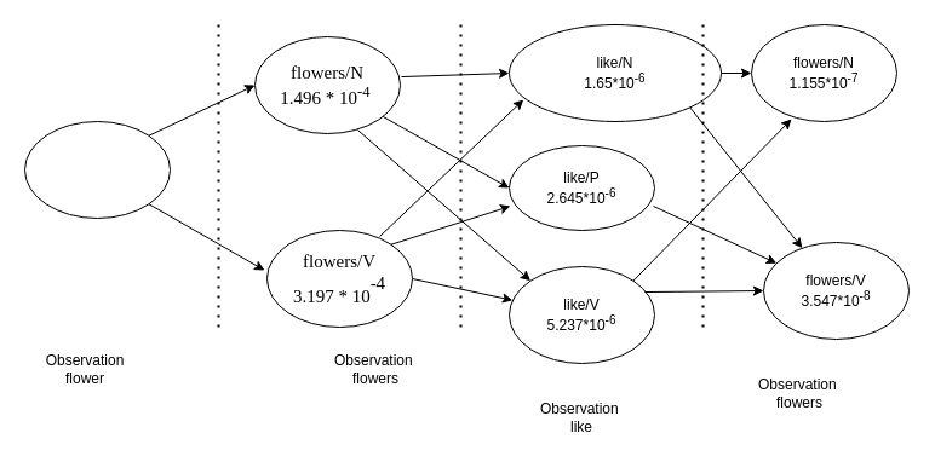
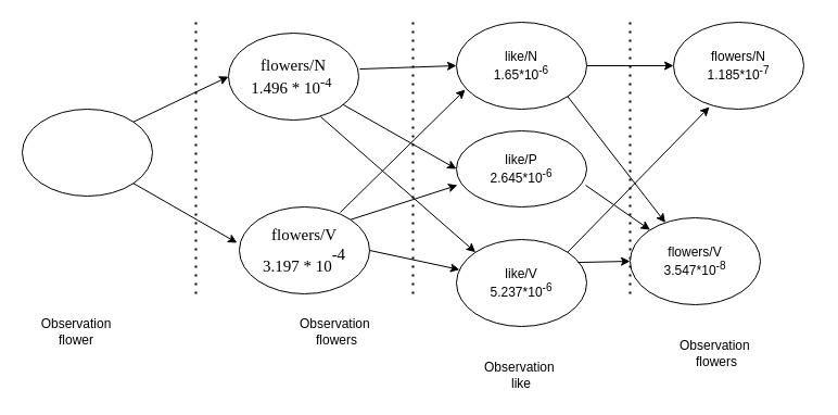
  <mxCell id="0" />
  <mxCell id="1" parent="0" />
  <mxCell id="2" value="" style="endArrow=none;dashed=1;html=1;dashPattern=1 3;strokeWidth=2;rounded=0;" edge="1" parent="1"><mxGeometry width="50" height="50" relative="1" as="geometry"><mxPoint x="380" y="270" as="sourcePoint" /><mxPoint x="380" y="20" as="targetPoint" /></mxGeometry></mxCell>
  <mxCell id="3" value="" style="endArrow=none;dashed=1;html=1;dashPattern=1 3;strokeWidth=2;rounded=0;" edge="1" parent="1"><mxGeometry width="50" height="50" relative="1" as="geometry"><mxPoint x="180" y="270" as="sourcePoint" /><mxPoint x="180" y="20" as="targetPoint" /><Array as="points"><mxPoint x="180" y="160" /></Array></mxGeometry></mxCell>
  <mxCell id="4" value="" style="ellipse;whiteSpace=wrap;html=1;" vertex="1" parent="1"><mxGeometry x="20" y="100" width="120" height="80" as="geometry" /></mxCell>
  <mxCell id="5" value="&lt;font style=&quot;font-size: 15px;&quot; face=&quot;Times New Roman&quot;&gt;flowers/N&lt;/font&gt;&lt;div style=&quot;font-size: 15px;&quot;&gt;&lt;div style=&quot;&quot;&gt;&lt;font style=&quot;font-size: 15px;&quot; face=&quot;DNfEV5vz6ggen_a1UJtg&quot;&gt;1.496 * 10&lt;sup style=&quot;&quot;&gt;-4&amp;nbsp;&lt;/sup&gt;&lt;/font&gt;&lt;/div&gt;&lt;/div&gt;" style="ellipse;whiteSpace=wrap;html=1;" vertex="1" parent="1"><mxGeometry x="210" y="30" width="120" height="80" as="geometry" /></mxCell>
  <mxCell id="6" value="&lt;font face=&quot;Times New Roman&quot; style=&quot;font-size: 15px;&quot;&gt;flowers/V&lt;/font&gt;&lt;div style=&quot;font-size: 15px;&quot;&gt;&lt;font face=&quot;cuQhnfD5aE3xB5Evx9vk&quot; style=&quot;font-size: 15px;&quot;&gt;&lt;span style=&quot;background-color: initial;&quot;&gt;3.197 * 10&lt;/span&gt;&lt;sup style=&quot;background-color: initial;&quot;&gt;&lt;span style=&quot;vertical-align: super; font-size: 15px;&quot;&gt;-4&lt;/span&gt;&lt;/sup&gt;&lt;/font&gt;&lt;/div&gt;" style="ellipse;whiteSpace=wrap;html=1;" vertex="1" parent="1"><mxGeometry x="220" y="190" width="120" height="80" as="geometry" /></mxCell>
- <mxCell id="7" value="like/N&lt;div&gt;1.65*10&lt;sup&gt;-6&lt;/sup&gt;&lt;/div&gt;" style="ellipse;whiteSpace=wrap;html=1;" vertex="1" parent="1"><mxGeometry x="420" y="20" width="175" height="80" as="geometry" /></mxCell>
+ <mxCell id="7" value="like/N&lt;div&gt;1.65*10&lt;sup&gt;-6&lt;/sup&gt;&lt;/div&gt;" style="ellipse;whiteSpace=wrap;html=1;" vertex="1" parent="1"><mxGeometry x="420" y="20" width="120" height="80" as="geometry" /></mxCell>
  <mxCell id="8" value="like/P&lt;div&gt;2.645*10&lt;sup&gt;-6&lt;/sup&gt;&lt;/div&gt;" style="ellipse;whiteSpace=wrap;html=1;" vertex="1" parent="1"><mxGeometry x="420" y="120" width="120" height="70" as="geometry" /></mxCell>
  <mxCell id="9" value="like/V&lt;div&gt;5.237*10&lt;sup&gt;-6&lt;/sup&gt;&lt;/div&gt;" style="ellipse;whiteSpace=wrap;html=1;" vertex="1" parent="1"><mxGeometry x="420" y="220" width="120" height="80" as="geometry" /></mxCell>
  <mxCell id="10" value="Observation&lt;div&gt;flower&lt;/div&gt;" style="text;html=1;align=center;verticalAlign=middle;whiteSpace=wrap;rounded=0;" vertex="1" parent="1"><mxGeometry x="40" y="290" width="60" height="30" as="geometry" /></mxCell>
  <mxCell id="11" value="" style="endArrow=classic;html=1;rounded=0;exitX=1;exitY=0;exitDx=0;exitDy=0;entryX=0;entryY=0.5;entryDx=0;entryDy=0;" edge="1" parent="1" source="4" target="5"><mxGeometry width="50" height="50" relative="1" as="geometry"><mxPoint x="370" y="180" as="sourcePoint" /><mxPoint x="420" y="130" as="targetPoint" /></mxGeometry></mxCell>
  <mxCell id="12" value="" style="endArrow=classic;html=1;rounded=0;exitX=1;exitY=1;exitDx=0;exitDy=0;entryX=-0.017;entryY=0.413;entryDx=0;entryDy=0;entryPerimeter=0;" edge="1" parent="1" source="4" target="6"><mxGeometry width="50" height="50" relative="1" as="geometry"><mxPoint x="370" y="180" as="sourcePoint" /><mxPoint x="420" y="130" as="targetPoint" /></mxGeometry></mxCell>
  <mxCell id="13" value="Observation&amp;nbsp;&lt;div&gt;flowers&lt;/div&gt;" style="text;html=1;align=center;verticalAlign=middle;whiteSpace=wrap;rounded=0;" vertex="1" parent="1"><mxGeometry x="280" y="290" width="60" height="30" as="geometry" /></mxCell>
  <mxCell id="14" value="" style="endArrow=classic;html=1;rounded=0;exitX=1.008;exitY=0.413;exitDx=0;exitDy=0;exitPerimeter=0;entryX=0;entryY=0.5;entryDx=0;entryDy=0;" edge="1" parent="1" source="5" target="7"><mxGeometry width="50" height="50" relative="1" as="geometry"><mxPoint x="370" y="180" as="sourcePoint" /><mxPoint x="540" y="60" as="targetPoint" /></mxGeometry></mxCell>
  <mxCell id="15" value="" style="endArrow=classic;html=1;rounded=0;exitX=1;exitY=0.5;exitDx=0;exitDy=0;" edge="1" parent="1" source="6" target="9"><mxGeometry width="50" height="50" relative="1" as="geometry"><mxPoint x="370" y="180" as="sourcePoint" /><mxPoint x="420" y="130" as="targetPoint" /></mxGeometry></mxCell>
  <mxCell id="16" value="" style="endArrow=classic;html=1;rounded=0;entryX=0;entryY=0.5;entryDx=0;entryDy=0;" edge="1" parent="1" source="5" target="8"><mxGeometry width="50" height="50" relative="1" as="geometry"><mxPoint x="360" y="100" as="sourcePoint" /><mxPoint x="420" y="130" as="targetPoint" /></mxGeometry></mxCell>
  <mxCell id="17" value="" style="endArrow=classic;html=1;rounded=0;exitX=1;exitY=0;exitDx=0;exitDy=0;entryX=0.008;entryY=0.714;entryDx=0;entryDy=0;entryPerimeter=0;" edge="1" parent="1" source="6" target="8"><mxGeometry width="50" height="50" relative="1" as="geometry"><mxPoint x="370" y="180" as="sourcePoint" /><mxPoint x="420" y="130" as="targetPoint" /></mxGeometry></mxCell>
  <mxCell id="18" value="" style="endArrow=classic;html=1;rounded=0;exitX=0.708;exitY=0.963;exitDx=0;exitDy=0;exitPerimeter=0;entryX=0;entryY=0;entryDx=0;entryDy=0;" edge="1" parent="1" source="5" target="9"><mxGeometry width="50" height="50" relative="1" as="geometry"><mxPoint x="370" y="180" as="sourcePoint" /><mxPoint x="420" y="130" as="targetPoint" /></mxGeometry></mxCell>
  <mxCell id="19" value="" style="endArrow=classic;html=1;rounded=0;exitX=0.775;exitY=0.063;exitDx=0;exitDy=0;exitPerimeter=0;entryX=0.067;entryY=0.775;entryDx=0;entryDy=0;entryPerimeter=0;" edge="1" parent="1" source="6" target="7"><mxGeometry width="50" height="50" relative="1" as="geometry"><mxPoint x="370" y="180" as="sourcePoint" /><mxPoint x="420" y="130" as="targetPoint" /></mxGeometry></mxCell>
  <mxCell id="20" value="Observation&amp;nbsp;&lt;div&gt;like&lt;/div&gt;" style="text;html=1;align=center;verticalAlign=middle;whiteSpace=wrap;rounded=0;" vertex="1" parent="1"><mxGeometry x="450" y="330" width="60" height="30" as="geometry" /></mxCell>
  <mxCell id="21" value="" style="endArrow=none;dashed=1;html=1;dashPattern=1 3;strokeWidth=2;rounded=0;" edge="1" parent="1"><mxGeometry width="50" height="50" relative="1" as="geometry"><mxPoint x="580" y="270" as="sourcePoint" /><mxPoint x="580" y="20" as="targetPoint" /></mxGeometry></mxCell>
  <mxCell id="22" value="Observation&amp;nbsp;&lt;div&gt;flowers&lt;/div&gt;" style="text;html=1;align=center;verticalAlign=middle;whiteSpace=wrap;rounded=0;" vertex="1" parent="1"><mxGeometry x="630" y="310" width="60" height="30" as="geometry" /></mxCell>
- <mxCell id="23" value="flowers/N&lt;div&gt;1.155*10&lt;sup&gt;-7&lt;/sup&gt;&lt;/div&gt;" style="ellipse;whiteSpace=wrap;html=1;" vertex="1" parent="1"><mxGeometry x="620" y="20" width="120" height="80" as="geometry" /></mxCell>
- <mxCell id="24" value="flowers/V&lt;div&gt;3.547*10&lt;sup&gt;-8&lt;/sup&gt;&lt;/div&gt;" style="ellipse;whiteSpace=wrap;html=1;" vertex="1" parent="1"><mxGeometry x="630" y="200" width="120" height="80" as="geometry" /></mxCell>
+ <mxCell id="23" value="flowers/N&lt;div&gt;1.185*10&lt;sup&gt;-7&lt;/sup&gt;&lt;/div&gt;" style="ellipse;whiteSpace=wrap;html=1;" vertex="1" parent="1"><mxGeometry x="620" y="20" width="120" height="80" as="geometry" /></mxCell>
+ <mxCell id="24" value="flowers/V&lt;div&gt;3.547*10&lt;sup&gt;-8&lt;/sup&gt;&lt;/div&gt;" style="ellipse;whiteSpace=wrap;html=1;" vertex="1" parent="1"><mxGeometry x="580" y="200" width="120" height="80" as="geometry" /></mxCell>
  <mxCell id="25" value="" style="endArrow=classic;html=1;rounded=0;exitX=1;exitY=0.5;exitDx=0;exitDy=0;" edge="1" parent="1" source="7" target="23"><mxGeometry width="50" height="50" relative="1" as="geometry"><mxPoint x="580" y="50" as="sourcePoint" /><mxPoint x="630" y="0" as="targetPoint" /></mxGeometry></mxCell>
  <mxCell id="26" value="" style="endArrow=classic;html=1;rounded=0;exitX=0.933;exitY=0.263;exitDx=0;exitDy=0;exitPerimeter=0;entryX=0;entryY=0.5;entryDx=0;entryDy=0;" edge="1" parent="1" source="9" target="24"><mxGeometry width="50" height="50" relative="1" as="geometry"><mxPoint x="580" y="50" as="sourcePoint" /><mxPoint x="630" y="0" as="targetPoint" /></mxGeometry></mxCell>
  <mxCell id="27" value="" style="endArrow=classic;html=1;rounded=0;exitX=1;exitY=0;exitDx=0;exitDy=0;entryX=0.275;entryY=0.975;entryDx=0;entryDy=0;entryPerimeter=0;" edge="1" parent="1" source="9" target="23"><mxGeometry width="50" height="50" relative="1" as="geometry"><mxPoint x="539.996" y="359.996" as="sourcePoint" /><mxPoint x="648" y="130" as="targetPoint" /></mxGeometry></mxCell>
  <mxCell id="28" value="" style="endArrow=classic;html=1;rounded=0;" edge="1" parent="1" target="24"><mxGeometry width="50" height="50" relative="1" as="geometry"><mxPoint x="539" y="170" as="sourcePoint" /><mxPoint x="630" y="0" as="targetPoint" /></mxGeometry></mxCell>
  <mxCell id="29" value="" style="endArrow=classic;html=1;rounded=0;exitX=1;exitY=1;exitDx=0;exitDy=0;" edge="1" parent="1" source="7" target="24"><mxGeometry width="50" height="50" relative="1" as="geometry"><mxPoint x="580" y="50" as="sourcePoint" /><mxPoint x="630" y="0" as="targetPoint" /></mxGeometry></mxCell>
